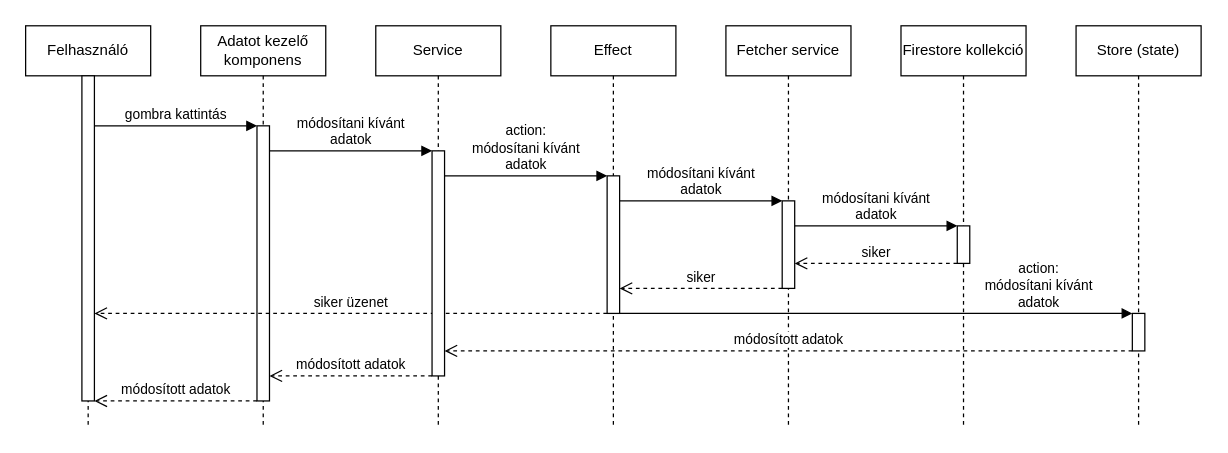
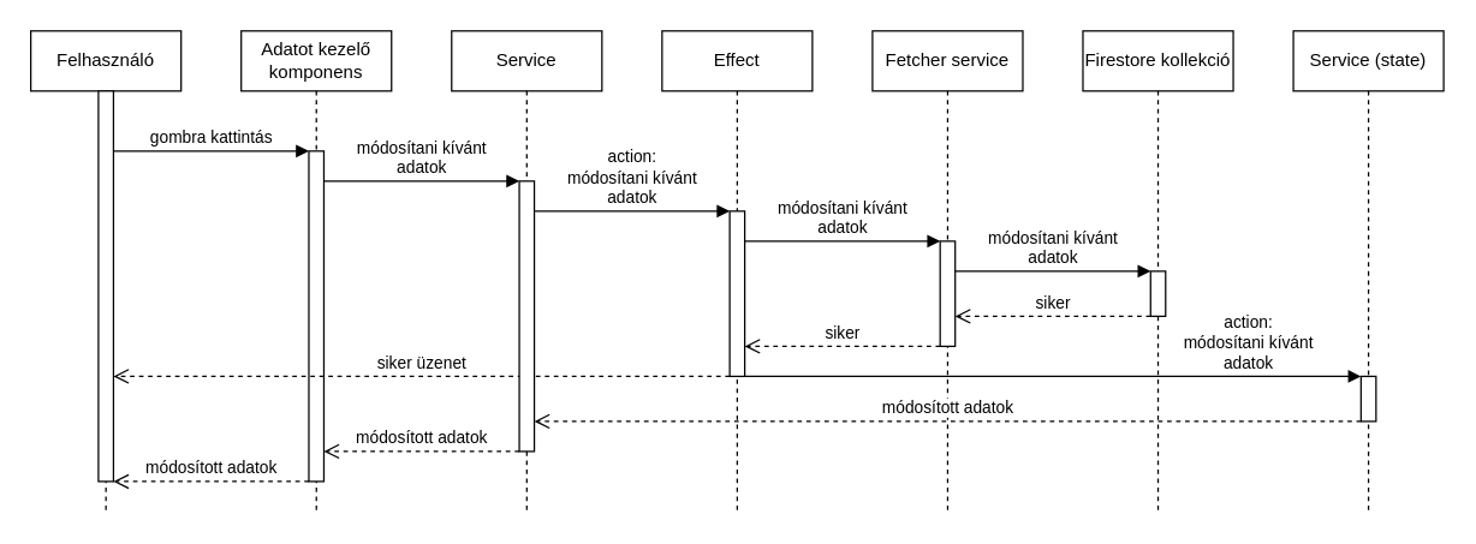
  <mxCell id="0" />
  <mxCell id="1" parent="0" />
  <mxCell id="2" value="Felhasználó" style="shape=umlLifeline;perimeter=lifelinePerimeter;whiteSpace=wrap;html=1;container=0;dropTarget=0;collapsible=0;recursiveResize=0;outlineConnect=0;portConstraint=eastwest;newEdgeStyle={&quot;edgeStyle&quot;:&quot;elbowEdgeStyle&quot;,&quot;elbow&quot;:&quot;vertical&quot;,&quot;curved&quot;:0,&quot;rounded&quot;:0};" parent="1" vertex="1"><mxGeometry x="20" y="20" width="100" height="320" as="geometry" /></mxCell>
  <mxCell id="3" value="" style="html=1;points=[];perimeter=orthogonalPerimeter;outlineConnect=0;targetShapes=umlLifeline;portConstraint=eastwest;newEdgeStyle={&quot;edgeStyle&quot;:&quot;elbowEdgeStyle&quot;,&quot;elbow&quot;:&quot;vertical&quot;,&quot;curved&quot;:0,&quot;rounded&quot;:0};" parent="2" vertex="1"><mxGeometry x="45" y="40" width="10" height="260" as="geometry" /></mxCell>
  <mxCell id="4" value="Adatot kezelő komponens" style="shape=umlLifeline;perimeter=lifelinePerimeter;whiteSpace=wrap;html=1;container=0;dropTarget=0;collapsible=0;recursiveResize=0;outlineConnect=0;portConstraint=eastwest;newEdgeStyle={&quot;edgeStyle&quot;:&quot;elbowEdgeStyle&quot;,&quot;elbow&quot;:&quot;vertical&quot;,&quot;curved&quot;:0,&quot;rounded&quot;:0};" parent="1" vertex="1"><mxGeometry x="160" y="20" width="100" height="320" as="geometry" /></mxCell>
  <mxCell id="5" value="" style="html=1;points=[];perimeter=orthogonalPerimeter;outlineConnect=0;targetShapes=umlLifeline;portConstraint=eastwest;newEdgeStyle={&quot;edgeStyle&quot;:&quot;elbowEdgeStyle&quot;,&quot;elbow&quot;:&quot;vertical&quot;,&quot;curved&quot;:0,&quot;rounded&quot;:0};" parent="4" vertex="1"><mxGeometry x="45" y="80" width="10" height="220" as="geometry" /></mxCell>
  <mxCell id="6" value="gombra kattintás" style="html=1;verticalAlign=bottom;endArrow=block;edgeStyle=elbowEdgeStyle;elbow=vertical;curved=0;rounded=0;" parent="1" source="3" target="5" edge="1"><mxGeometry relative="1" as="geometry"><mxPoint x="175" y="110" as="sourcePoint" /><Array as="points"><mxPoint x="160" y="100" /></Array></mxGeometry></mxCell>
  <mxCell id="7" value="siker üzenet" style="html=1;verticalAlign=bottom;endArrow=open;dashed=1;endSize=8;edgeStyle=elbowEdgeStyle;elbow=vertical;curved=0;rounded=0;" parent="1" source="12" target="3" edge="1"><mxGeometry relative="1" as="geometry"><mxPoint x="80" y="250" as="targetPoint" /><Array as="points"><mxPoint x="175" y="250" /></Array><mxPoint x="410" y="250" as="sourcePoint" /></mxGeometry></mxCell>
  <mxCell id="8" value="Service" style="shape=umlLifeline;perimeter=lifelinePerimeter;whiteSpace=wrap;html=1;container=0;dropTarget=0;collapsible=0;recursiveResize=0;outlineConnect=0;portConstraint=eastwest;newEdgeStyle={&quot;edgeStyle&quot;:&quot;elbowEdgeStyle&quot;,&quot;elbow&quot;:&quot;vertical&quot;,&quot;curved&quot;:0,&quot;rounded&quot;:0};" vertex="1" parent="1"><mxGeometry x="300" y="20" width="100" height="320" as="geometry" /></mxCell>
  <mxCell id="9" value="" style="html=1;points=[];perimeter=orthogonalPerimeter;outlineConnect=0;targetShapes=umlLifeline;portConstraint=eastwest;newEdgeStyle={&quot;edgeStyle&quot;:&quot;elbowEdgeStyle&quot;,&quot;elbow&quot;:&quot;vertical&quot;,&quot;curved&quot;:0,&quot;rounded&quot;:0};" vertex="1" parent="8"><mxGeometry x="45" y="100" width="10" height="180" as="geometry" /></mxCell>
  <mxCell id="10" value="módosítani kívánt&lt;div&gt;adatok&lt;/div&gt;" style="html=1;verticalAlign=bottom;endArrow=block;edgeStyle=elbowEdgeStyle;elbow=vertical;curved=0;rounded=0;" edge="1" parent="1"><mxGeometry relative="1" as="geometry"><mxPoint x="215" y="120" as="sourcePoint" /><Array as="points"><mxPoint x="305" y="120" /></Array><mxPoint x="345" y="120" as="targetPoint" /></mxGeometry></mxCell>
  <mxCell id="11" value="Effect" style="shape=umlLifeline;perimeter=lifelinePerimeter;whiteSpace=wrap;html=1;container=0;dropTarget=0;collapsible=0;recursiveResize=0;outlineConnect=0;portConstraint=eastwest;newEdgeStyle={&quot;edgeStyle&quot;:&quot;elbowEdgeStyle&quot;,&quot;elbow&quot;:&quot;vertical&quot;,&quot;curved&quot;:0,&quot;rounded&quot;:0};" vertex="1" parent="1"><mxGeometry x="440" y="20" width="100" height="320" as="geometry" /></mxCell>
  <mxCell id="12" value="" style="html=1;points=[];perimeter=orthogonalPerimeter;outlineConnect=0;targetShapes=umlLifeline;portConstraint=eastwest;newEdgeStyle={&quot;edgeStyle&quot;:&quot;elbowEdgeStyle&quot;,&quot;elbow&quot;:&quot;vertical&quot;,&quot;curved&quot;:0,&quot;rounded&quot;:0};" vertex="1" parent="11"><mxGeometry x="45" y="120" width="10" height="110" as="geometry" /></mxCell>
  <mxCell id="13" value="action:&lt;div&gt;módosítani kívánt&lt;div&gt;adatok&lt;/div&gt;&lt;/div&gt;" style="html=1;verticalAlign=bottom;endArrow=block;edgeStyle=elbowEdgeStyle;elbow=vertical;curved=0;rounded=0;" edge="1" parent="1"><mxGeometry relative="1" as="geometry"><mxPoint x="355" y="140" as="sourcePoint" /><Array as="points"><mxPoint x="445" y="140" /></Array><mxPoint x="485" y="140" as="targetPoint" /></mxGeometry></mxCell>
  <mxCell id="14" value="Fetcher service" style="shape=umlLifeline;perimeter=lifelinePerimeter;whiteSpace=wrap;html=1;container=0;dropTarget=0;collapsible=0;recursiveResize=0;outlineConnect=0;portConstraint=eastwest;newEdgeStyle={&quot;edgeStyle&quot;:&quot;elbowEdgeStyle&quot;,&quot;elbow&quot;:&quot;vertical&quot;,&quot;curved&quot;:0,&quot;rounded&quot;:0};" vertex="1" parent="1"><mxGeometry x="580" y="20" width="100" height="320" as="geometry" /></mxCell>
  <mxCell id="15" value="" style="html=1;points=[];perimeter=orthogonalPerimeter;outlineConnect=0;targetShapes=umlLifeline;portConstraint=eastwest;newEdgeStyle={&quot;edgeStyle&quot;:&quot;elbowEdgeStyle&quot;,&quot;elbow&quot;:&quot;vertical&quot;,&quot;curved&quot;:0,&quot;rounded&quot;:0};" vertex="1" parent="14"><mxGeometry x="45" y="140" width="10" height="70" as="geometry" /></mxCell>
  <mxCell id="16" value="módosítani kívánt&lt;div&gt;adatok&lt;/div&gt;" style="html=1;verticalAlign=bottom;endArrow=block;edgeStyle=elbowEdgeStyle;elbow=vertical;curved=0;rounded=0;" edge="1" parent="1"><mxGeometry relative="1" as="geometry"><mxPoint x="495" y="160" as="sourcePoint" /><Array as="points"><mxPoint x="590" y="160" /></Array><mxPoint x="625" y="160" as="targetPoint" /></mxGeometry></mxCell>
  <mxCell id="17" value="Firestore kollekció" style="shape=umlLifeline;perimeter=lifelinePerimeter;whiteSpace=wrap;html=1;container=0;dropTarget=0;collapsible=0;recursiveResize=0;outlineConnect=0;portConstraint=eastwest;newEdgeStyle={&quot;edgeStyle&quot;:&quot;elbowEdgeStyle&quot;,&quot;elbow&quot;:&quot;vertical&quot;,&quot;curved&quot;:0,&quot;rounded&quot;:0};" vertex="1" parent="1"><mxGeometry x="720" y="20" width="100" height="320" as="geometry" /></mxCell>
  <mxCell id="18" value="" style="html=1;points=[];perimeter=orthogonalPerimeter;outlineConnect=0;targetShapes=umlLifeline;portConstraint=eastwest;newEdgeStyle={&quot;edgeStyle&quot;:&quot;elbowEdgeStyle&quot;,&quot;elbow&quot;:&quot;vertical&quot;,&quot;curved&quot;:0,&quot;rounded&quot;:0};" vertex="1" parent="17"><mxGeometry x="45" y="160" width="10" height="30" as="geometry" /></mxCell>
  <mxCell id="19" value="módosítani kívánt&lt;div&gt;adatok&lt;/div&gt;" style="html=1;verticalAlign=bottom;endArrow=block;edgeStyle=elbowEdgeStyle;elbow=vertical;curved=0;rounded=0;" edge="1" parent="1"><mxGeometry relative="1" as="geometry"><mxPoint x="635" y="180" as="sourcePoint" /><Array as="points"><mxPoint x="725" y="180" /></Array><mxPoint x="765" y="180" as="targetPoint" /></mxGeometry></mxCell>
  <mxCell id="20" value="siker" style="html=1;verticalAlign=bottom;endArrow=open;dashed=1;endSize=8;edgeStyle=elbowEdgeStyle;elbow=vertical;curved=0;rounded=0;" edge="1" parent="1"><mxGeometry relative="1" as="geometry"><mxPoint x="635" y="210" as="targetPoint" /><Array as="points"><mxPoint x="725" y="210" /></Array><mxPoint x="765" y="210" as="sourcePoint" /></mxGeometry></mxCell>
- <mxCell id="21" value="Store (state)" style="shape=umlLifeline;perimeter=lifelinePerimeter;whiteSpace=wrap;html=1;container=0;dropTarget=0;collapsible=0;recursiveResize=0;outlineConnect=0;portConstraint=eastwest;newEdgeStyle={&quot;edgeStyle&quot;:&quot;elbowEdgeStyle&quot;,&quot;elbow&quot;:&quot;vertical&quot;,&quot;curved&quot;:0,&quot;rounded&quot;:0};" vertex="1" parent="1"><mxGeometry x="860" y="20" width="100" height="320" as="geometry" /></mxCell>
+ <mxCell id="21" value="Service (state)" style="shape=umlLifeline;perimeter=lifelinePerimeter;whiteSpace=wrap;html=1;container=0;dropTarget=0;collapsible=0;recursiveResize=0;outlineConnect=0;portConstraint=eastwest;newEdgeStyle={&quot;edgeStyle&quot;:&quot;elbowEdgeStyle&quot;,&quot;elbow&quot;:&quot;vertical&quot;,&quot;curved&quot;:0,&quot;rounded&quot;:0};" vertex="1" parent="1"><mxGeometry x="860" y="20" width="100" height="320" as="geometry" /></mxCell>
  <mxCell id="22" value="" style="html=1;points=[];perimeter=orthogonalPerimeter;outlineConnect=0;targetShapes=umlLifeline;portConstraint=eastwest;newEdgeStyle={&quot;edgeStyle&quot;:&quot;elbowEdgeStyle&quot;,&quot;elbow&quot;:&quot;vertical&quot;,&quot;curved&quot;:0,&quot;rounded&quot;:0};" vertex="1" parent="21"><mxGeometry x="45" y="230" width="10" height="30" as="geometry" /></mxCell>
  <mxCell id="23" value="action:&lt;div&gt;módosítani kívánt&lt;div&gt;adatok&lt;/div&gt;&lt;/div&gt;" style="html=1;verticalAlign=bottom;endArrow=block;edgeStyle=elbowEdgeStyle;elbow=vertical;curved=0;rounded=0;" edge="1" parent="1" source="12" target="22"><mxGeometry x="0.634" relative="1" as="geometry"><mxPoint x="635" y="250" as="sourcePoint" /><Array as="points"><mxPoint x="730" y="250" /></Array><mxPoint x="770" y="250" as="targetPoint" /><mxPoint as="offset" /></mxGeometry></mxCell>
  <mxCell id="24" value="módosított adatok" style="html=1;verticalAlign=bottom;endArrow=open;dashed=1;endSize=8;edgeStyle=elbowEdgeStyle;elbow=vertical;curved=0;rounded=0;" edge="1" parent="1" source="22" target="9"><mxGeometry relative="1" as="geometry"><mxPoint x="430" y="280" as="targetPoint" /><Array as="points"><mxPoint x="860" y="280" /></Array><mxPoint x="900" y="280" as="sourcePoint" /></mxGeometry></mxCell>
  <mxCell id="25" value="siker" style="html=1;verticalAlign=bottom;endArrow=open;dashed=1;endSize=8;edgeStyle=elbowEdgeStyle;elbow=vertical;curved=0;rounded=0;" edge="1" parent="1" source="15" target="12"><mxGeometry relative="1" as="geometry"><mxPoint x="500" y="230" as="targetPoint" /><Array as="points"><mxPoint x="580" y="230" /></Array><mxPoint x="620" y="230" as="sourcePoint" /></mxGeometry></mxCell>
  <mxCell id="26" value="módosított adatok" style="html=1;verticalAlign=bottom;endArrow=open;dashed=1;endSize=8;edgeStyle=elbowEdgeStyle;elbow=vertical;curved=0;rounded=0;" edge="1" parent="1" source="9" target="5"><mxGeometry relative="1" as="geometry"><mxPoint x="217" y="300" as="targetPoint" /><Array as="points"><mxPoint x="305" y="300" /></Array><mxPoint x="350" y="300" as="sourcePoint" /></mxGeometry></mxCell>
  <mxCell id="27" value="módosított adatok" style="html=1;verticalAlign=bottom;endArrow=open;dashed=1;endSize=8;edgeStyle=elbowEdgeStyle;elbow=vertical;curved=0;rounded=0;" edge="1" parent="1" source="5" target="3"><mxGeometry relative="1" as="geometry"><mxPoint x="80" y="320" as="targetPoint" /><Array as="points"><mxPoint x="170" y="320" /></Array><mxPoint x="210" y="320" as="sourcePoint" /></mxGeometry></mxCell>
